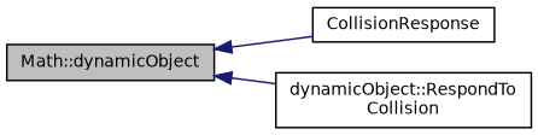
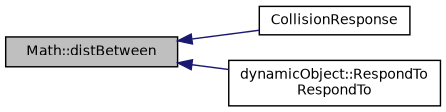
  digraph {
    rankdir=LR
    node [color=black fontname=Helvetica fontsize=10 shape=record]
    edge [color=midnightblue dir=back fontname=Helvetica fontsize=10 labelfontname=Helvetica labelfontsize=10 style=solid]
-   n1 [fillcolor=grey75 fontcolor=black height=0.2 label="Math::dynamicObject" style=filled width=0.4]
+   n1 [fillcolor=grey75 fontcolor=black height=0.2 label="Math::distBetween" style=filled width=0.4]
    n2 [height=0.2 label=CollisionResponse width=0.4]
-   n3 [height=0.2 label="dynamicObject::RespondTo\lCollision" width=0.4]
+   n3 [height=0.2 label="dynamicObject::RespondTo\lRespondTo" width=0.4]
    n1 -> n2
    n1 -> n3
  }
